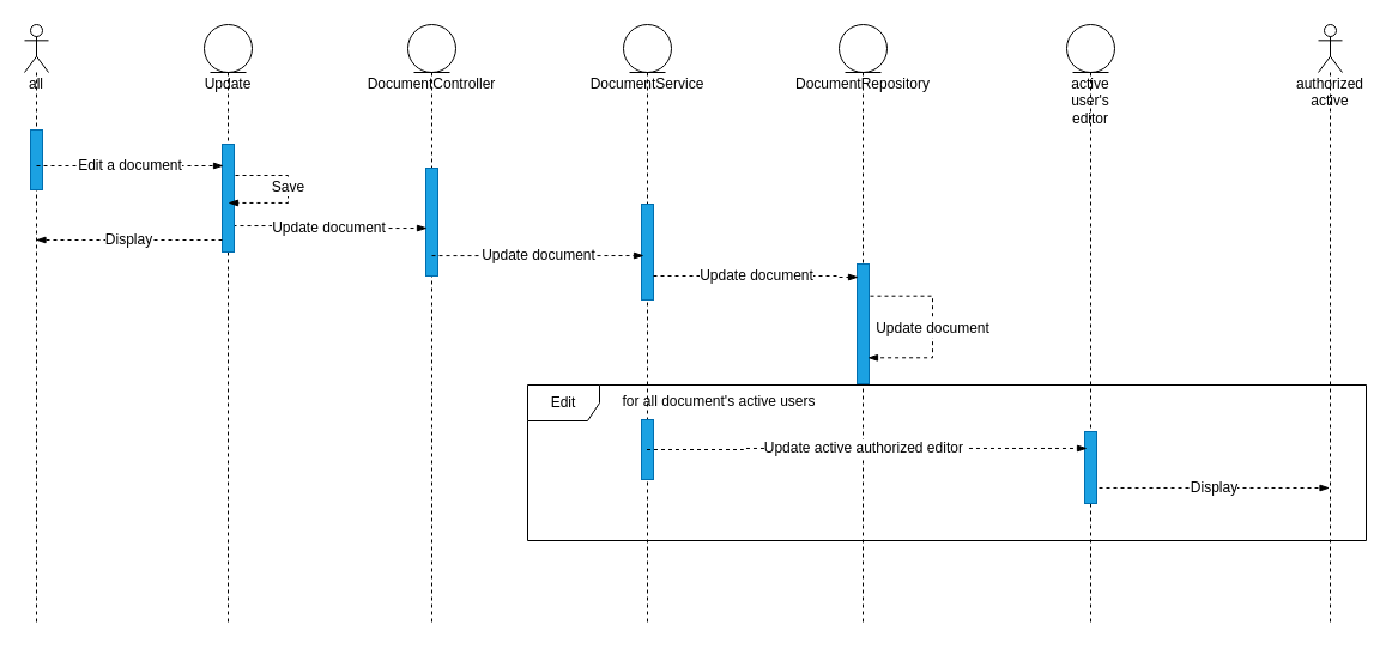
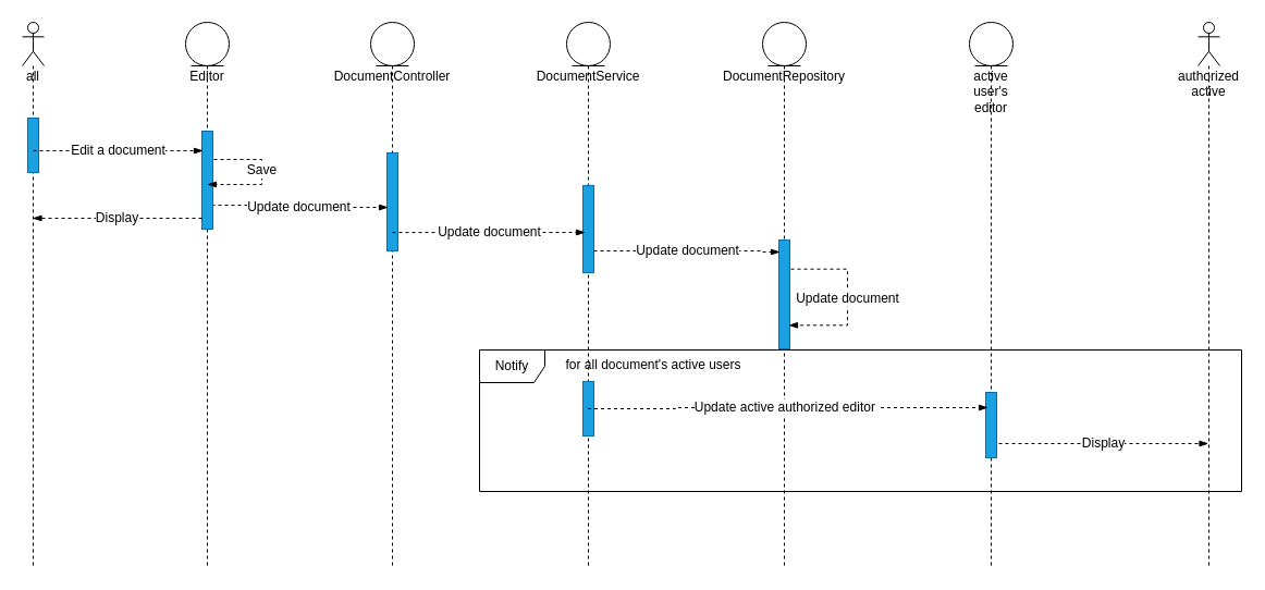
  <mxCell id="0" />
  <mxCell id="1" parent="0" />
  <mxCell id="2" value="DocumentController" style="shape=umlLifeline;participant=umlEntity;perimeter=lifelinePerimeter;whiteSpace=wrap;html=1;container=1;collapsible=0;recursiveResize=0;verticalAlign=top;spacingTop=36;outlineConnect=0;" vertex="1" parent="1"><mxGeometry x="340" y="20" width="40" height="500" as="geometry" /></mxCell>
  <mxCell id="3" value="" style="html=1;points=[];perimeter=orthogonalPerimeter;fillColor=#1ba1e2;fontColor=#ffffff;strokeColor=#006EAF;" vertex="1" parent="2"><mxGeometry x="15" y="120" width="10" height="90" as="geometry" /></mxCell>
  <mxCell id="4" value="DocumentService" style="shape=umlLifeline;participant=umlEntity;perimeter=lifelinePerimeter;whiteSpace=wrap;html=1;container=1;collapsible=0;recursiveResize=0;verticalAlign=top;spacingTop=36;outlineConnect=0;" vertex="1" parent="1"><mxGeometry x="520" y="20" width="40" height="500" as="geometry" /></mxCell>
  <mxCell id="5" value="" style="html=1;points=[];perimeter=orthogonalPerimeter;fillColor=#1ba1e2;fontColor=#ffffff;strokeColor=#006EAF;" vertex="1" parent="4"><mxGeometry x="15" y="150" width="10" height="80" as="geometry" /></mxCell>
  <mxCell id="6" value="" style="html=1;points=[];perimeter=orthogonalPerimeter;fillColor=#1ba1e2;fontColor=#ffffff;strokeColor=#006EAF;" vertex="1" parent="4"><mxGeometry x="15" y="330" width="10" height="50" as="geometry" /></mxCell>
  <mxCell id="7" value="DocumentRepository" style="shape=umlLifeline;participant=umlEntity;perimeter=lifelinePerimeter;whiteSpace=wrap;html=1;container=1;collapsible=0;recursiveResize=0;verticalAlign=top;spacingTop=36;outlineConnect=0;" vertex="1" parent="1"><mxGeometry x="700" y="20" width="40" height="500" as="geometry" /></mxCell>
  <mxCell id="8" value="" style="html=1;points=[];perimeter=orthogonalPerimeter;fillColor=#1ba1e2;fontColor=#ffffff;strokeColor=#006EAF;" vertex="1" parent="7"><mxGeometry x="15" y="200" width="10" height="100" as="geometry" /></mxCell>
  <mxCell id="9" value="Update document" style="edgeStyle=elbowEdgeStyle;fontSize=12;html=1;endArrow=blockThin;endFill=1;rounded=0;dashed=1;entryX=0.9;entryY=0.783;entryDx=0;entryDy=0;entryPerimeter=0;exitX=1.1;exitY=0.267;exitDx=0;exitDy=0;exitPerimeter=0;" edge="1" parent="7" source="8" target="8"><mxGeometry width="160" relative="1" as="geometry"><mxPoint x="40" y="191.02" as="sourcePoint" /><mxPoint x="50" y="220" as="targetPoint" /><Array as="points"><mxPoint x="78" y="190" /><mxPoint x="198" y="190" /><mxPoint x="58" y="190" /><mxPoint x="68.5" y="160" /></Array></mxGeometry></mxCell>
  <mxCell id="10" value="Update document" style="edgeStyle=elbowEdgeStyle;fontSize=12;html=1;endArrow=blockThin;endFill=1;rounded=0;dashed=1;exitX=0.9;exitY=0.756;exitDx=0;exitDy=0;exitPerimeter=0;entryX=0.1;entryY=0.556;entryDx=0;entryDy=0;entryPerimeter=0;" edge="1" parent="1" source="14" target="3"><mxGeometry width="160" relative="1" as="geometry"><mxPoint x="260" y="240" as="sourcePoint" /><mxPoint x="350" y="190" as="targetPoint" /><Array as="points"><mxPoint x="230" y="190" /><mxPoint x="210" y="140" /></Array></mxGeometry></mxCell>
  <mxCell id="11" value="Update document" style="edgeStyle=elbowEdgeStyle;fontSize=12;html=1;endArrow=blockThin;endFill=1;rounded=0;dashed=1;entryX=0.2;entryY=0.538;entryDx=0;entryDy=0;entryPerimeter=0;exitX=0.5;exitY=0.812;exitDx=0;exitDy=0;exitPerimeter=0;" edge="1" parent="1" source="3" target="5"><mxGeometry width="160" relative="1" as="geometry"><mxPoint x="370" y="213" as="sourcePoint" /><mxPoint x="520" y="180" as="targetPoint" /><Array as="points"><mxPoint x="390" y="210" /><mxPoint x="400" y="180" /><mxPoint x="520" y="180" /><mxPoint x="380" y="180" /><mxPoint x="390.5" y="150" /></Array></mxGeometry></mxCell>
  <mxCell id="12" value="Update document" style="edgeStyle=elbowEdgeStyle;fontSize=12;html=1;endArrow=blockThin;endFill=1;rounded=0;dashed=1;exitX=1;exitY=0.75;exitDx=0;exitDy=0;exitPerimeter=0;entryX=0.1;entryY=0.11;entryDx=0;entryDy=0;entryPerimeter=0;" edge="1" parent="1" source="5" target="8"><mxGeometry width="160" relative="1" as="geometry"><mxPoint x="550" y="202.02" as="sourcePoint" /><mxPoint x="710" y="230" as="targetPoint" /><Array as="points"><mxPoint x="700" y="230" /><mxPoint x="690" y="240" /><mxPoint x="580" y="240" /><mxPoint x="583" y="200" /><mxPoint x="703" y="200" /><mxPoint x="563" y="200" /><mxPoint x="573.5" y="170" /></Array></mxGeometry></mxCell>
- <mxCell id="13" value="Update" style="shape=umlLifeline;participant=umlEntity;perimeter=lifelinePerimeter;whiteSpace=wrap;html=1;container=1;collapsible=0;recursiveResize=0;verticalAlign=top;spacingTop=36;outlineConnect=0;" vertex="1" parent="1"><mxGeometry x="170" y="20" width="40" height="500" as="geometry" /></mxCell>
+ <mxCell id="13" value="Editor" style="shape=umlLifeline;participant=umlEntity;perimeter=lifelinePerimeter;whiteSpace=wrap;html=1;container=1;collapsible=0;recursiveResize=0;verticalAlign=top;spacingTop=36;outlineConnect=0;" vertex="1" parent="1"><mxGeometry x="170" y="20" width="40" height="500" as="geometry" /></mxCell>
  <mxCell id="14" value="" style="html=1;points=[];perimeter=orthogonalPerimeter;fillColor=#1ba1e2;fontColor=#ffffff;strokeColor=#006EAF;" vertex="1" parent="13"><mxGeometry x="15" y="100" width="10" height="90" as="geometry" /></mxCell>
  <mxCell id="15" value="Save" style="edgeStyle=elbowEdgeStyle;fontSize=12;html=1;endArrow=blockThin;endFill=1;rounded=0;dashed=1;exitX=1.1;exitY=0.289;exitDx=0;exitDy=0;exitPerimeter=0;entryX=0.5;entryY=0.544;entryDx=0;entryDy=0;entryPerimeter=0;" edge="1" parent="13" source="14" target="14"><mxGeometry x="-0.08" width="160" relative="1" as="geometry"><mxPoint x="50" y="180" as="sourcePoint" /><mxPoint x="-130.5" y="180" as="targetPoint" /><Array as="points"><mxPoint x="70" y="140" /><mxPoint x="-99.5" y="152" /></Array><mxPoint as="offset" /></mxGeometry></mxCell>
  <mxCell id="16" value="all" style="shape=umlLifeline;participant=umlActor;perimeter=lifelinePerimeter;whiteSpace=wrap;html=1;container=1;collapsible=0;recursiveResize=0;verticalAlign=top;spacingTop=36;outlineConnect=0;" vertex="1" parent="1"><mxGeometry x="20" y="20" width="20" height="500" as="geometry" /></mxCell>
  <mxCell id="17" value="" style="html=1;points=[];perimeter=orthogonalPerimeter;fillColor=#1ba1e2;fontColor=#ffffff;strokeColor=#006EAF;" vertex="1" parent="16"><mxGeometry x="5" y="88" width="10" height="50" as="geometry" /></mxCell>
  <mxCell id="18" value="Edit a document" style="edgeStyle=elbowEdgeStyle;fontSize=12;html=1;endArrow=blockThin;endFill=1;rounded=0;dashed=1;entryX=0.1;entryY=0.2;entryDx=0;entryDy=0;entryPerimeter=0;exitX=0.5;exitY=0.6;exitDx=0;exitDy=0;exitPerimeter=0;" edge="1" parent="1" source="17" target="14"><mxGeometry width="160" relative="1" as="geometry"><mxPoint x="40" y="130" as="sourcePoint" /><mxPoint x="205.5" y="120" as="targetPoint" /><Array as="points"><mxPoint x="60.5" y="110" /></Array></mxGeometry></mxCell>
  <mxCell id="19" value="Display" style="edgeStyle=elbowEdgeStyle;fontSize=12;html=1;endArrow=blockThin;endFill=1;rounded=0;dashed=1;" edge="1" parent="1" source="14" target="16"><mxGeometry width="160" relative="1" as="geometry"><mxPoint x="186" y="190" as="sourcePoint" /><mxPoint x="90" y="262" as="targetPoint" /><Array as="points"><mxPoint x="140" y="200" /><mxPoint x="50" y="190" /><mxPoint x="60.5" y="162" /></Array></mxGeometry></mxCell>
  <mxCell id="20" value="active user's editor" style="shape=umlLifeline;participant=umlEntity;perimeter=lifelinePerimeter;whiteSpace=wrap;html=1;container=1;collapsible=0;recursiveResize=0;verticalAlign=top;spacingTop=36;outlineConnect=0;" vertex="1" parent="1"><mxGeometry x="890" y="20" width="40" height="500" as="geometry" /></mxCell>
  <mxCell id="21" value="" style="html=1;points=[];perimeter=orthogonalPerimeter;fillColor=#1ba1e2;fontColor=#ffffff;strokeColor=#006EAF;" vertex="1" parent="20"><mxGeometry x="15" y="340" width="10" height="60" as="geometry" /></mxCell>
  <mxCell id="22" value="Update active authorized editor&amp;nbsp;" style="edgeStyle=elbowEdgeStyle;fontSize=12;html=1;endArrow=blockThin;endFill=1;rounded=0;dashed=1;entryX=0.2;entryY=0.233;entryDx=0;entryDy=0;entryPerimeter=0;" edge="1" parent="1" source="4" target="21"><mxGeometry width="160" relative="1" as="geometry"><mxPoint x="610" y="450" as="sourcePoint" /><mxPoint x="890" y="375" as="targetPoint" /><Array as="points"><mxPoint x="620" y="375" /><mxPoint x="570" y="370" /><mxPoint x="690" y="370" /><mxPoint x="680" y="380" /><mxPoint x="570" y="380" /><mxPoint x="573" y="340" /><mxPoint x="693" y="340" /><mxPoint x="553" y="340" /><mxPoint x="563.5" y="310" /></Array></mxGeometry></mxCell>
  <mxCell id="23" value="authorized active" style="shape=umlLifeline;participant=umlActor;perimeter=lifelinePerimeter;whiteSpace=wrap;html=1;container=1;collapsible=0;recursiveResize=0;verticalAlign=top;spacingTop=36;outlineConnect=0;" vertex="1" parent="1"><mxGeometry x="1100" y="20" width="20" height="500" as="geometry" /></mxCell>
  <mxCell id="24" value="Display" style="edgeStyle=elbowEdgeStyle;fontSize=12;html=1;endArrow=blockThin;endFill=1;rounded=0;dashed=1;exitX=1.2;exitY=0.783;exitDx=0;exitDy=0;exitPerimeter=0;" edge="1" parent="1" source="21" target="23"><mxGeometry width="160" relative="1" as="geometry"><mxPoint x="930" y="430" as="sourcePoint" /><mxPoint x="1085.5" y="430" as="targetPoint" /><Array as="points"><mxPoint x="1070" y="407" /><mxPoint x="1040" y="400" /><mxPoint x="961" y="392" /><mxPoint x="950.5" y="420" /><mxPoint x="1040.5" y="430" /></Array></mxGeometry></mxCell>
  <mxCell id="25" value="" style="curved=1;endArrow=block;html=1;strokeColor=#1CCF00;strokeWidth=2;endSize=3;rounded=0;dashed=1;" edge="1" parent="1"><mxGeometry relative="1" as="geometry"><Array as="points"><mxPoint x="558" y="400" /></Array><mxPoint x="550" y="412" as="targetPoint" /></mxGeometry></mxCell>
  <mxCell id="26" value="" style="curved=1;endArrow=block;html=1;strokeColor=#1CCF00;strokeWidth=2;endSize=3;rounded=0;dashed=1;" edge="1" parent="1"><mxGeometry relative="1" as="geometry"><Array as="points"><mxPoint x="582" y="400" /></Array><mxPoint x="574" y="412" as="targetPoint" /></mxGeometry></mxCell>
- <mxCell id="27" value="Edit" style="shape=umlFrame;whiteSpace=wrap;html=1;" vertex="1" parent="1"><mxGeometry x="440" y="321" width="700" height="130" as="geometry" /></mxCell>
+ <mxCell id="27" value="Notify" style="shape=umlFrame;whiteSpace=wrap;html=1;" vertex="1" parent="1"><mxGeometry x="440" y="321" width="700" height="130" as="geometry" /></mxCell>
  <mxCell id="28" value="for all document's active users" style="text;html=1;strokeColor=none;fillColor=none;align=center;verticalAlign=middle;whiteSpace=wrap;rounded=0;" vertex="1" parent="1"><mxGeometry x="480" y="320" width="240" height="30" as="geometry" /></mxCell>
